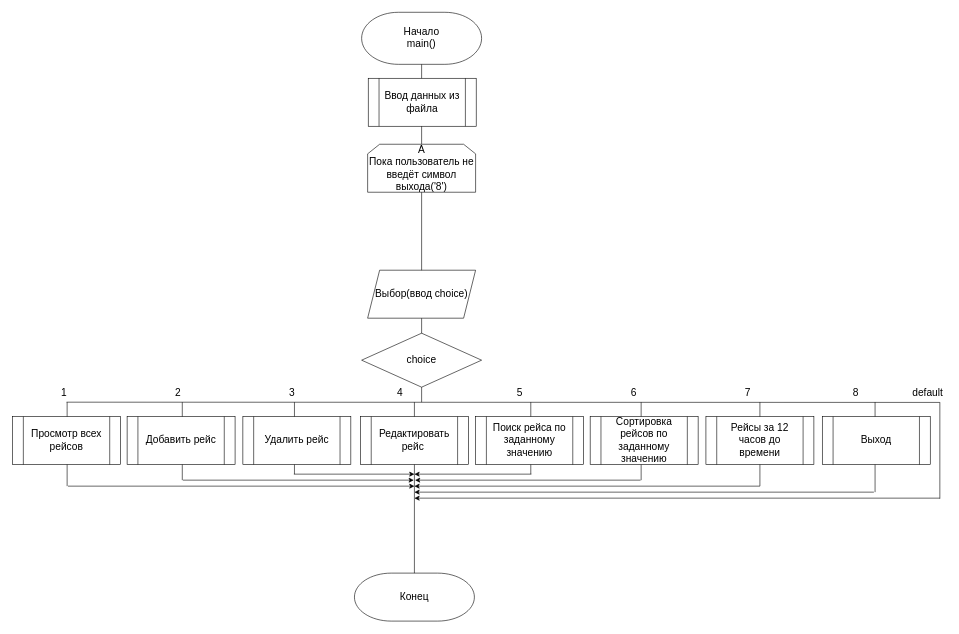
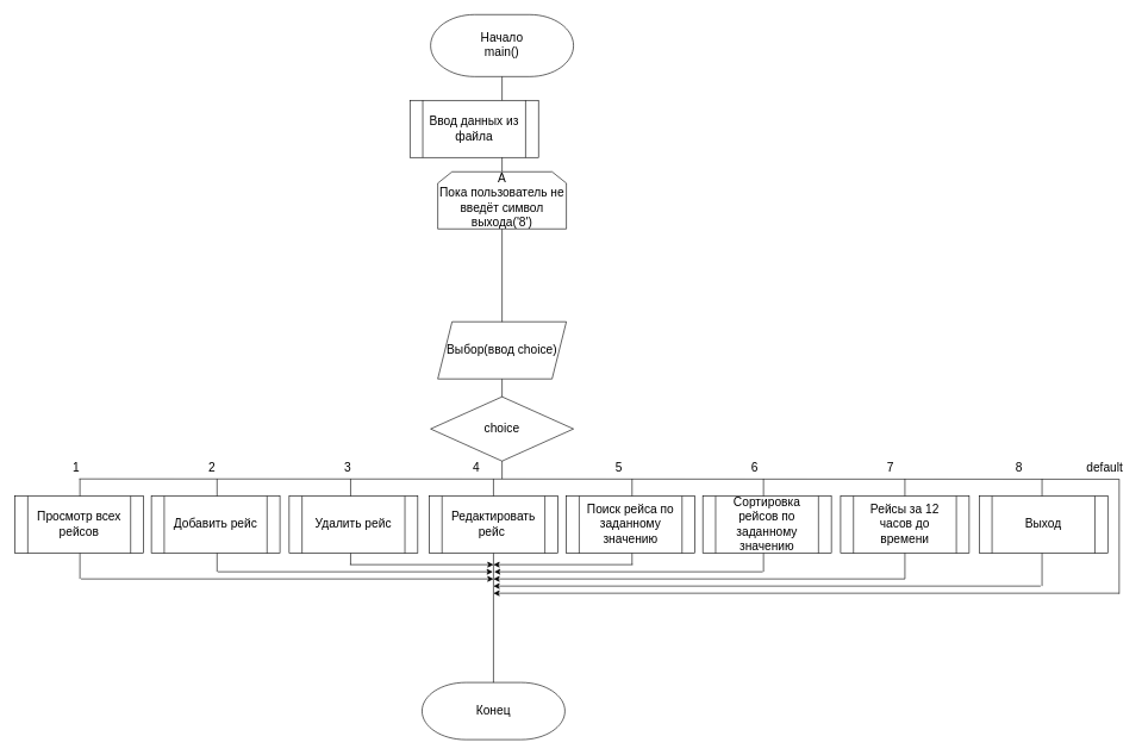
  <mxCell id="0" />
  <mxCell id="1" parent="0" />
  <mxCell id="2" value="&lt;div&gt;&lt;div&gt;Начало&lt;/div&gt;&lt;div&gt;main()&lt;/div&gt;&lt;/div&gt;" style="strokeWidth=1;html=1;shape=mxgraph.flowchart.terminator;whiteSpace=wrap;fontSize=17;" parent="1" vertex="1"><mxGeometry x="602" y="20" width="200" height="86.75" as="geometry" /></mxCell>
  <mxCell id="3" value="Конец" style="strokeWidth=1;html=1;shape=mxgraph.flowchart.terminator;whiteSpace=wrap;fontSize=17;" parent="1" vertex="1"><mxGeometry x="590" y="955" width="200" height="80" as="geometry" /></mxCell>
  <mxCell id="4" value="" style="endArrow=none;html=1;rounded=0;entryX=0.5;entryY=1;entryDx=0;entryDy=0;entryPerimeter=0;fontSize=17;" parent="1" target="2" edge="1"><mxGeometry width="50" height="50" relative="1" as="geometry"><mxPoint x="702" y="670" as="sourcePoint" /><mxPoint x="775.37" y="1595.76" as="targetPoint" /></mxGeometry></mxCell>
  <mxCell id="5" value="A&lt;div&gt;Пока пользователь не введёт символ выхода('8')&lt;/div&gt;" style="shape=loopLimit;whiteSpace=wrap;html=1;fontSize=17;" parent="1" vertex="1"><mxGeometry x="612" y="240" width="180" height="80" as="geometry" /></mxCell>
- <mxCell id="6" value="&lt;div&gt;&lt;span&gt;Ввод данных из файла&lt;/span&gt;&lt;br&gt;&lt;/div&gt;" style="shape=process;whiteSpace=wrap;html=1;backgroundOutline=1;fontSize=17;" parent="1" vertex="1"><mxGeometry x="613" y="130" width="180" height="80" as="geometry" /></mxCell>
+ <mxCell id="6" value="&lt;div&gt;&lt;span&gt;Ввод данных из файла&lt;/span&gt;&lt;br&gt;&lt;/div&gt;" style="shape=process;whiteSpace=wrap;html=1;backgroundOutline=1;fontSize=17;" parent="1" vertex="1"><mxGeometry x="573" y="140" width="180" height="80" as="geometry" /></mxCell>
  <mxCell id="7" value="Выбор(ввод choice)" style="shape=parallelogram;perimeter=parallelogramPerimeter;whiteSpace=wrap;html=1;fixedSize=1;fontSize=17;" parent="1" vertex="1"><mxGeometry x="612" y="450" width="180" height="80" as="geometry" /></mxCell>
  <mxCell id="8" value="choice" style="rhombus;whiteSpace=wrap;html=1;fontSize=17;" parent="1" vertex="1"><mxGeometry x="602" y="555" width="200" height="90" as="geometry" /></mxCell>
  <mxCell id="9" value="" style="endArrow=none;html=1;rounded=0;fontSize=17;entryX=0.831;entryY=1.014;entryDx=0;entryDy=0;entryPerimeter=0;" parent="1" target="43" edge="1"><mxGeometry width="50" height="50" relative="1" as="geometry"><mxPoint x="110" y="670" as="sourcePoint" /><mxPoint x="1576" y="670" as="targetPoint" /></mxGeometry></mxCell>
  <mxCell id="10" value="" style="endArrow=none;html=1;rounded=0;fontSize=17;" parent="1" edge="1"><mxGeometry width="50" height="50" relative="1" as="geometry"><mxPoint x="111" y="810" as="sourcePoint" /><mxPoint x="111" y="670" as="targetPoint" /></mxGeometry></mxCell>
  <mxCell id="11" value="1" style="text;html=1;align=center;verticalAlign=middle;whiteSpace=wrap;rounded=0;fontSize=17;" parent="1" vertex="1"><mxGeometry x="76" y="640" width="60" height="30" as="geometry" /></mxCell>
  <mxCell id="12" value="" style="endArrow=none;html=1;rounded=0;fontSize=17;" parent="1" edge="1"><mxGeometry width="50" height="50" relative="1" as="geometry"><mxPoint x="303" y="800" as="sourcePoint" /><mxPoint x="303" y="670" as="targetPoint" /></mxGeometry></mxCell>
  <mxCell id="13" value="&lt;div&gt;&lt;span&gt;Добавить рейс&lt;/span&gt;&lt;/div&gt;" style="shape=process;whiteSpace=wrap;html=1;backgroundOutline=1;fontSize=17;" parent="1" vertex="1"><mxGeometry x="211" y="694" width="180" height="80" as="geometry" /></mxCell>
  <mxCell id="14" value="&lt;div&gt;&lt;span&gt;Просмотр всех рейсов&lt;/span&gt;&lt;/div&gt;" style="shape=process;whiteSpace=wrap;html=1;backgroundOutline=1;fontSize=17;" parent="1" vertex="1"><mxGeometry x="20" y="694" width="180" height="80" as="geometry" /></mxCell>
  <mxCell id="15" value="" style="endArrow=none;html=1;rounded=0;fontSize=17;" parent="1" edge="1"><mxGeometry width="50" height="50" relative="1" as="geometry"><mxPoint x="490" y="790" as="sourcePoint" /><mxPoint x="490" y="670" as="targetPoint" /></mxGeometry></mxCell>
  <mxCell id="16" value="&lt;div&gt;&lt;span&gt;Удалить рейс&lt;/span&gt;&lt;/div&gt;" style="shape=process;whiteSpace=wrap;html=1;backgroundOutline=1;fontSize=17;" parent="1" vertex="1"><mxGeometry x="404" y="694" width="180" height="80" as="geometry" /></mxCell>
  <mxCell id="17" value="" style="endArrow=none;html=1;rounded=0;exitX=0.5;exitY=0;exitDx=0;exitDy=0;exitPerimeter=0;fontSize=17;" parent="1" source="3" edge="1"><mxGeometry width="50" height="50" relative="1" as="geometry"><mxPoint x="690" y="1010" as="sourcePoint" /><mxPoint x="690" y="670" as="targetPoint" /></mxGeometry></mxCell>
  <mxCell id="18" value="&lt;div&gt;&lt;span&gt;Редактировать рейс&amp;nbsp;&lt;/span&gt;&lt;/div&gt;" style="shape=process;whiteSpace=wrap;html=1;backgroundOutline=1;fontSize=17;" parent="1" vertex="1"><mxGeometry x="600" y="694" width="180" height="80" as="geometry" /></mxCell>
  <mxCell id="19" value="" style="endArrow=none;html=1;rounded=0;fontSize=17;" parent="1" edge="1"><mxGeometry width="50" height="50" relative="1" as="geometry"><mxPoint x="884" y="790" as="sourcePoint" /><mxPoint x="884" y="670" as="targetPoint" /></mxGeometry></mxCell>
  <mxCell id="20" value="" style="endArrow=none;html=1;rounded=0;fontSize=17;" parent="1" edge="1"><mxGeometry width="50" height="50" relative="1" as="geometry"><mxPoint x="1068" y="800" as="sourcePoint" /><mxPoint x="1068" y="670" as="targetPoint" /></mxGeometry></mxCell>
  <mxCell id="21" value="&lt;div&gt;&lt;span&gt;Сортировка рейсов по заданному значению&lt;/span&gt;&lt;/div&gt;" style="shape=process;whiteSpace=wrap;html=1;backgroundOutline=1;fontSize=17;" parent="1" vertex="1"><mxGeometry x="983" y="694" width="180" height="80" as="geometry" /></mxCell>
  <mxCell id="22" value="&lt;div&gt;&lt;span&gt;Поиск рейса по заданному значению&lt;/span&gt;&lt;/div&gt;" style="shape=process;whiteSpace=wrap;html=1;backgroundOutline=1;fontSize=17;" parent="1" vertex="1"><mxGeometry x="792" y="694" width="180" height="80" as="geometry" /></mxCell>
  <mxCell id="23" value="" style="endArrow=none;html=1;rounded=0;fontSize=17;" parent="1" edge="1"><mxGeometry width="50" height="50" relative="1" as="geometry"><mxPoint x="1266" y="810" as="sourcePoint" /><mxPoint x="1266" y="670" as="targetPoint" /></mxGeometry></mxCell>
  <mxCell id="24" value="&lt;div&gt;&lt;span&gt;Рейсы за 12 часов до времени&lt;/span&gt;&lt;/div&gt;" style="shape=process;whiteSpace=wrap;html=1;backgroundOutline=1;fontSize=17;" parent="1" vertex="1"><mxGeometry x="1176" y="694" width="180" height="80" as="geometry" /></mxCell>
  <mxCell id="25" value="" style="endArrow=none;html=1;rounded=0;fontSize=17;" parent="1" edge="1"><mxGeometry width="50" height="50" relative="1" as="geometry"><mxPoint x="1458" y="820" as="sourcePoint" /><mxPoint x="1458" y="670" as="targetPoint" /></mxGeometry></mxCell>
  <mxCell id="26" value="&lt;div&gt;&lt;span&gt;Выход&lt;/span&gt;&lt;/div&gt;" style="shape=process;whiteSpace=wrap;html=1;backgroundOutline=1;fontSize=17;" parent="1" vertex="1"><mxGeometry x="1370" y="694" width="180" height="80" as="geometry" /></mxCell>
  <mxCell id="27" value="" style="endArrow=classic;html=1;rounded=0;fontSize=17;" parent="1" edge="1"><mxGeometry width="50" height="50" relative="1" as="geometry"><mxPoint x="885" y="790" as="sourcePoint" /><mxPoint x="690" y="790" as="targetPoint" /></mxGeometry></mxCell>
  <mxCell id="28" value="" style="endArrow=classic;html=1;rounded=0;fontSize=17;" parent="1" edge="1"><mxGeometry width="50" height="50" relative="1" as="geometry"><mxPoint x="1067" y="800" as="sourcePoint" /><mxPoint x="691" y="800" as="targetPoint" /></mxGeometry></mxCell>
  <mxCell id="29" value="" style="endArrow=classic;html=1;rounded=0;fontSize=17;" parent="1" edge="1"><mxGeometry width="50" height="50" relative="1" as="geometry"><mxPoint x="1266" y="810" as="sourcePoint" /><mxPoint x="690" y="810" as="targetPoint" /></mxGeometry></mxCell>
  <mxCell id="30" value="" style="endArrow=classic;html=1;rounded=0;fontSize=17;" parent="1" edge="1"><mxGeometry width="50" height="50" relative="1" as="geometry"><mxPoint x="1456" y="820" as="sourcePoint" /><mxPoint x="690" y="820" as="targetPoint" /></mxGeometry></mxCell>
  <mxCell id="31" value="" style="endArrow=classic;html=1;rounded=0;fontSize=17;" parent="1" edge="1"><mxGeometry width="50" height="50" relative="1" as="geometry"><mxPoint x="489" y="790" as="sourcePoint" /><mxPoint x="690" y="790" as="targetPoint" /></mxGeometry></mxCell>
  <mxCell id="32" value="" style="endArrow=classic;html=1;rounded=0;fontSize=17;" parent="1" edge="1"><mxGeometry width="50" height="50" relative="1" as="geometry"><mxPoint x="304" y="800" as="sourcePoint" /><mxPoint x="689" y="800" as="targetPoint" /></mxGeometry></mxCell>
  <mxCell id="33" value="" style="endArrow=classic;html=1;rounded=0;fontSize=17;" parent="1" edge="1"><mxGeometry width="50" height="50" relative="1" as="geometry"><mxPoint x="112.5" y="810" as="sourcePoint" /><mxPoint x="690" y="810" as="targetPoint" /></mxGeometry></mxCell>
  <mxCell id="34" value="" style="endArrow=none;html=1;rounded=0;fontSize=17;" parent="1" edge="1"><mxGeometry width="50" height="50" relative="1" as="geometry"><mxPoint x="1566" y="831" as="sourcePoint" /><mxPoint x="1566" y="670" as="targetPoint" /></mxGeometry></mxCell>
  <mxCell id="35" value="" style="endArrow=classic;html=1;rounded=0;fontSize=17;" parent="1" edge="1"><mxGeometry width="50" height="50" relative="1" as="geometry"><mxPoint x="1566" y="830" as="sourcePoint" /><mxPoint x="690" y="830" as="targetPoint" /></mxGeometry></mxCell>
  <mxCell id="36" value="2" style="text;html=1;align=center;verticalAlign=middle;whiteSpace=wrap;rounded=0;fontSize=17;" parent="1" vertex="1"><mxGeometry x="266" y="640" width="60" height="30" as="geometry" /></mxCell>
  <mxCell id="37" value="3" style="text;html=1;align=center;verticalAlign=middle;whiteSpace=wrap;rounded=0;fontSize=17;" parent="1" vertex="1"><mxGeometry x="456" y="640" width="60" height="30" as="geometry" /></mxCell>
  <mxCell id="38" value="4" style="text;html=1;align=center;verticalAlign=middle;whiteSpace=wrap;rounded=0;fontSize=17;" parent="1" vertex="1"><mxGeometry x="636" y="640" width="60" height="30" as="geometry" /></mxCell>
  <mxCell id="39" value="5" style="text;html=1;align=center;verticalAlign=middle;whiteSpace=wrap;rounded=0;fontSize=17;" parent="1" vertex="1"><mxGeometry x="836" y="640" width="60" height="30" as="geometry" /></mxCell>
  <mxCell id="40" value="6" style="text;html=1;align=center;verticalAlign=middle;whiteSpace=wrap;rounded=0;fontSize=17;" parent="1" vertex="1"><mxGeometry x="1026" y="640" width="60" height="30" as="geometry" /></mxCell>
  <mxCell id="41" value="7" style="text;html=1;align=center;verticalAlign=middle;whiteSpace=wrap;rounded=0;fontSize=17;" parent="1" vertex="1"><mxGeometry x="1216" y="640" width="60" height="30" as="geometry" /></mxCell>
  <mxCell id="42" value="8" style="text;html=1;align=center;verticalAlign=middle;whiteSpace=wrap;rounded=0;fontSize=17;" parent="1" vertex="1"><mxGeometry x="1396" y="640" width="60" height="30" as="geometry" /></mxCell>
  <mxCell id="43" value="default" style="text;html=1;align=center;verticalAlign=middle;whiteSpace=wrap;rounded=0;fontSize=17;" parent="1" vertex="1"><mxGeometry x="1516" y="640" width="60" height="30" as="geometry" /></mxCell>
